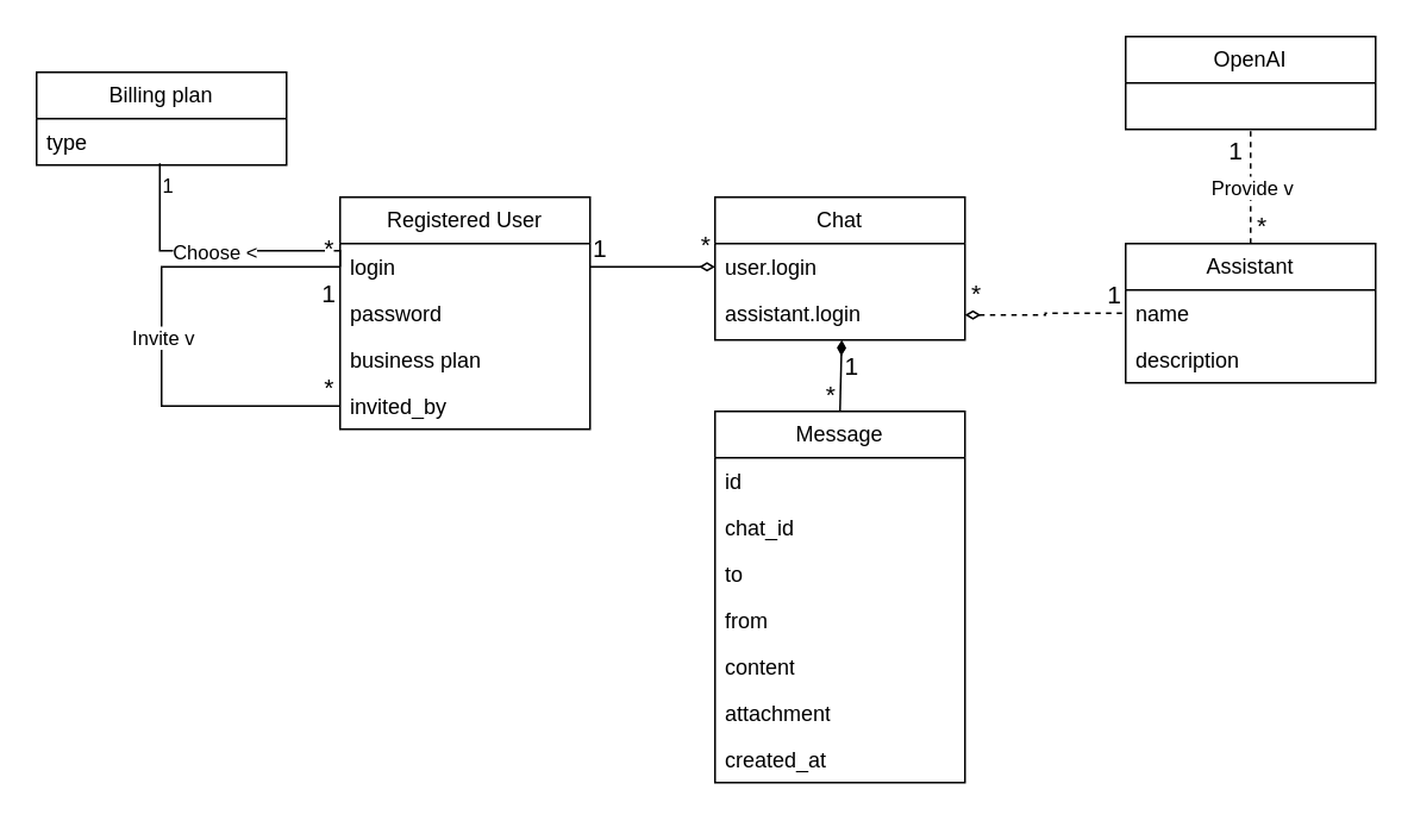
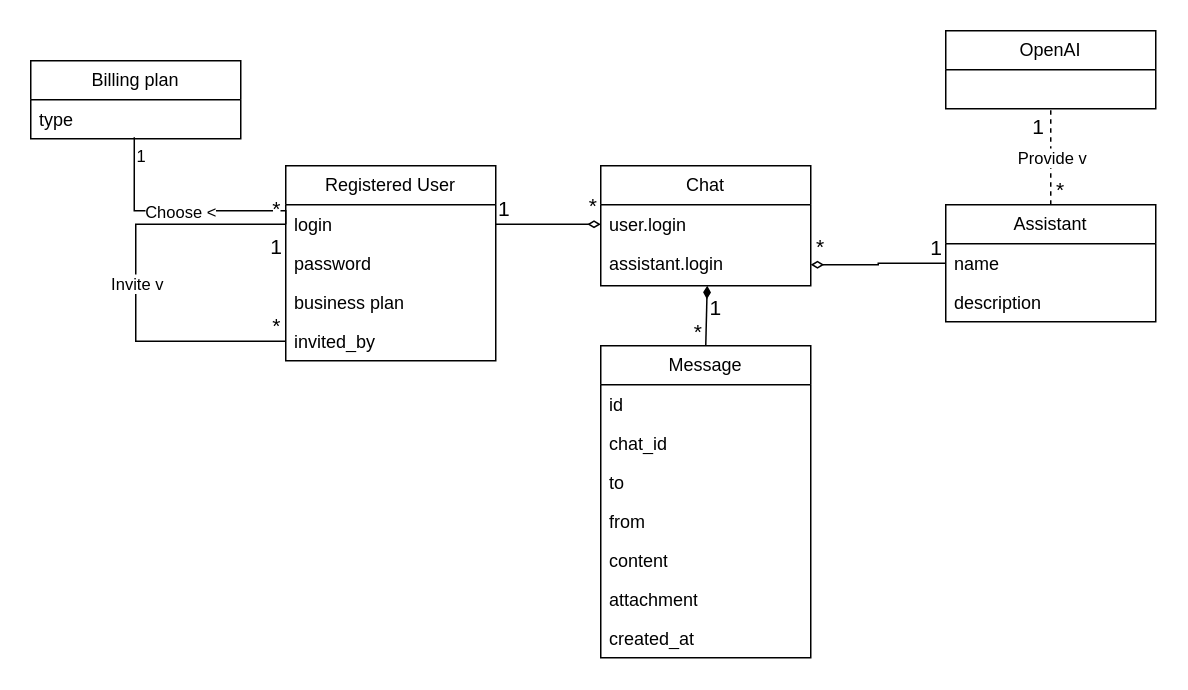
  <mxCell id="0" />
  <mxCell id="1" parent="0" />
  <mxCell id="2" value="Registered User" style="swimlane;fontStyle=0;childLayout=stackLayout;horizontal=1;startSize=26;fillColor=none;horizontalStack=0;resizeParent=1;resizeParentMax=0;resizeLast=0;collapsible=1;marginBottom=0;whiteSpace=wrap;html=1;" parent="1" vertex="1"><mxGeometry x="190" y="110" width="140" height="130" as="geometry" /></mxCell>
  <mxCell id="3" value="login" style="text;strokeColor=none;fillColor=none;align=left;verticalAlign=top;spacingLeft=4;spacingRight=4;overflow=hidden;rotatable=0;points=[[0,0.5],[1,0.5]];portConstraint=eastwest;whiteSpace=wrap;html=1;" parent="2" vertex="1"><mxGeometry y="26" width="140" height="26" as="geometry" /></mxCell>
  <mxCell id="4" value="password" style="text;strokeColor=none;fillColor=none;align=left;verticalAlign=top;spacingLeft=4;spacingRight=4;overflow=hidden;rotatable=0;points=[[0,0.5],[1,0.5]];portConstraint=eastwest;whiteSpace=wrap;html=1;" parent="2" vertex="1"><mxGeometry y="52" width="140" height="26" as="geometry" /></mxCell>
  <mxCell id="5" value="business plan" style="text;strokeColor=none;fillColor=none;align=left;verticalAlign=top;spacingLeft=4;spacingRight=4;overflow=hidden;rotatable=0;points=[[0,0.5],[1,0.5]];portConstraint=eastwest;whiteSpace=wrap;html=1;" parent="2" vertex="1"><mxGeometry y="78" width="140" height="26" as="geometry" /></mxCell>
  <mxCell id="6" value="invited_by" style="text;strokeColor=none;fillColor=none;align=left;verticalAlign=top;spacingLeft=4;spacingRight=4;overflow=hidden;rotatable=0;points=[[0,0.5],[1,0.5]];portConstraint=eastwest;whiteSpace=wrap;html=1;" parent="2" vertex="1"><mxGeometry y="104" width="140" height="26" as="geometry" /></mxCell>
  <mxCell id="7" value="" style="endArrow=none;html=1;rounded=0;endFill=0;edgeStyle=orthogonalEdgeStyle;entryX=0;entryY=0.5;entryDx=0;entryDy=0;exitX=0;exitY=0.5;exitDx=0;exitDy=0;" parent="2" source="3" target="6" edge="1"><mxGeometry relative="1" as="geometry"><mxPoint x="-170" y="180" as="sourcePoint" /><mxPoint x="-10" y="180" as="targetPoint" /><Array as="points"><mxPoint x="-100" y="39" /><mxPoint x="-100" y="117" /></Array></mxGeometry></mxCell>
  <mxCell id="8" value="Invite v" style="edgeLabel;resizable=0;html=1;align=center;verticalAlign=middle;" parent="7" connectable="0" vertex="1"><mxGeometry relative="1" as="geometry" /></mxCell>
  <mxCell id="9" value="1" style="edgeLabel;resizable=0;html=1;align=right;verticalAlign=top;fontSize=14;" parent="7" connectable="0" vertex="1"><mxGeometry x="-1" relative="1" as="geometry"><mxPoint x="-2" as="offset" /></mxGeometry></mxCell>
  <mxCell id="10" value="*" style="edgeLabel;resizable=0;html=1;align=right;verticalAlign=bottom;fontSize=14;" parent="7" connectable="0" vertex="1"><mxGeometry x="1" relative="1" as="geometry"><mxPoint x="-3" as="offset" /></mxGeometry></mxCell>
  <mxCell id="11" value="Message" style="swimlane;fontStyle=0;childLayout=stackLayout;horizontal=1;startSize=26;fillColor=none;horizontalStack=0;resizeParent=1;resizeParentMax=0;resizeLast=0;collapsible=1;marginBottom=0;whiteSpace=wrap;html=1;" parent="1" vertex="1"><mxGeometry x="400" y="230" width="140" height="208" as="geometry" /></mxCell>
  <mxCell id="12" value="id" style="text;strokeColor=none;fillColor=none;align=left;verticalAlign=top;spacingLeft=4;spacingRight=4;overflow=hidden;rotatable=0;points=[[0,0.5],[1,0.5]];portConstraint=eastwest;whiteSpace=wrap;html=1;" parent="11" vertex="1"><mxGeometry y="26" width="140" height="26" as="geometry" /></mxCell>
  <mxCell id="13" value="chat_id" style="text;strokeColor=none;fillColor=none;align=left;verticalAlign=top;spacingLeft=4;spacingRight=4;overflow=hidden;rotatable=0;points=[[0,0.5],[1,0.5]];portConstraint=eastwest;whiteSpace=wrap;html=1;" parent="11" vertex="1"><mxGeometry y="52" width="140" height="26" as="geometry" /></mxCell>
  <mxCell id="14" value="to" style="text;strokeColor=none;fillColor=none;align=left;verticalAlign=top;spacingLeft=4;spacingRight=4;overflow=hidden;rotatable=0;points=[[0,0.5],[1,0.5]];portConstraint=eastwest;whiteSpace=wrap;html=1;" parent="11" vertex="1"><mxGeometry y="78" width="140" height="26" as="geometry" /></mxCell>
  <mxCell id="15" value="from&lt;span style=&quot;white-space: pre;&quot;&gt;&#09;&lt;/span&gt;" style="text;strokeColor=none;fillColor=none;align=left;verticalAlign=top;spacingLeft=4;spacingRight=4;overflow=hidden;rotatable=0;points=[[0,0.5],[1,0.5]];portConstraint=eastwest;whiteSpace=wrap;html=1;" parent="11" vertex="1"><mxGeometry y="104" width="140" height="26" as="geometry" /></mxCell>
  <mxCell id="16" value="content" style="text;strokeColor=none;fillColor=none;align=left;verticalAlign=top;spacingLeft=4;spacingRight=4;overflow=hidden;rotatable=0;points=[[0,0.5],[1,0.5]];portConstraint=eastwest;whiteSpace=wrap;html=1;" parent="11" vertex="1"><mxGeometry y="130" width="140" height="26" as="geometry" /></mxCell>
  <mxCell id="17" value="attachment" style="text;strokeColor=none;fillColor=none;align=left;verticalAlign=top;spacingLeft=4;spacingRight=4;overflow=hidden;rotatable=0;points=[[0,0.5],[1,0.5]];portConstraint=eastwest;whiteSpace=wrap;html=1;" parent="11" vertex="1"><mxGeometry y="156" width="140" height="26" as="geometry" /></mxCell>
  <mxCell id="18" value="created_at" style="text;strokeColor=none;fillColor=none;align=left;verticalAlign=top;spacingLeft=4;spacingRight=4;overflow=hidden;rotatable=0;points=[[0,0.5],[1,0.5]];portConstraint=eastwest;whiteSpace=wrap;html=1;" parent="11" vertex="1"><mxGeometry y="182" width="140" height="26" as="geometry" /></mxCell>
  <mxCell id="19" value="Assistant" style="swimlane;fontStyle=0;childLayout=stackLayout;horizontal=1;startSize=26;fillColor=none;horizontalStack=0;resizeParent=1;resizeParentMax=0;resizeLast=0;collapsible=1;marginBottom=0;whiteSpace=wrap;html=1;" parent="1" vertex="1"><mxGeometry x="630" y="136" width="140" height="78" as="geometry" /></mxCell>
  <mxCell id="20" value="name" style="text;strokeColor=none;fillColor=none;align=left;verticalAlign=top;spacingLeft=4;spacingRight=4;overflow=hidden;rotatable=0;points=[[0,0.5],[1,0.5]];portConstraint=eastwest;whiteSpace=wrap;html=1;" parent="19" vertex="1"><mxGeometry y="26" width="140" height="26" as="geometry" /></mxCell>
  <mxCell id="21" value="description" style="text;strokeColor=none;fillColor=none;align=left;verticalAlign=top;spacingLeft=4;spacingRight=4;overflow=hidden;rotatable=0;points=[[0,0.5],[1,0.5]];portConstraint=eastwest;whiteSpace=wrap;html=1;" parent="19" vertex="1"><mxGeometry y="52" width="140" height="26" as="geometry" /></mxCell>
  <mxCell id="22" value="Billing plan" style="swimlane;fontStyle=0;childLayout=stackLayout;horizontal=1;startSize=26;fillColor=none;horizontalStack=0;resizeParent=1;resizeParentMax=0;resizeLast=0;collapsible=1;marginBottom=0;whiteSpace=wrap;html=1;" parent="1" vertex="1"><mxGeometry x="20" y="40" width="140" height="52" as="geometry" /></mxCell>
  <mxCell id="23" value="type" style="text;strokeColor=none;fillColor=none;align=left;verticalAlign=top;spacingLeft=4;spacingRight=4;overflow=hidden;rotatable=0;points=[[0,0.5],[1,0.5]];portConstraint=eastwest;whiteSpace=wrap;html=1;" parent="22" vertex="1"><mxGeometry y="26" width="140" height="26" as="geometry" /></mxCell>
  <mxCell id="24" value="" style="endArrow=none;html=1;rounded=0;endFill=0;edgeStyle=orthogonalEdgeStyle;entryX=0;entryY=0.5;entryDx=0;entryDy=0;exitX=0.493;exitY=0.962;exitDx=0;exitDy=0;exitPerimeter=0;align=center;" parent="1" source="23" target="3" edge="1"><mxGeometry relative="1" as="geometry"><mxPoint x="0" y="174.5" as="sourcePoint" /><mxPoint x="160" y="174.5" as="targetPoint" /><Array as="points"><mxPoint x="89" y="140" /><mxPoint x="190" y="140" /></Array></mxGeometry></mxCell>
  <mxCell id="25" value="Choose &amp;lt;" style="edgeLabel;resizable=0;html=1;align=center;verticalAlign=middle;" parent="24" connectable="0" vertex="1"><mxGeometry relative="1" as="geometry" /></mxCell>
  <mxCell id="26" value="1" style="edgeLabel;resizable=0;html=1;align=left;verticalAlign=top;" parent="24" connectable="0" vertex="1"><mxGeometry x="-1" relative="1" as="geometry" /></mxCell>
  <mxCell id="27" value="*" style="edgeLabel;resizable=0;html=1;align=right;verticalAlign=bottom;fontSize=14;" parent="24" connectable="0" vertex="1"><mxGeometry x="1" relative="1" as="geometry"><mxPoint x="-3" as="offset" /></mxGeometry></mxCell>
  <mxCell id="28" value="Chat" style="swimlane;fontStyle=0;childLayout=stackLayout;horizontal=1;startSize=26;fillColor=none;horizontalStack=0;resizeParent=1;resizeParentMax=0;resizeLast=0;collapsible=1;marginBottom=0;whiteSpace=wrap;html=1;" parent="1" vertex="1"><mxGeometry x="400" y="110" width="140" height="80" as="geometry" /></mxCell>
  <mxCell id="29" value="user.login" style="text;strokeColor=none;fillColor=none;align=left;verticalAlign=top;spacingLeft=4;spacingRight=4;overflow=hidden;rotatable=0;points=[[0,0.5],[1,0.5]];portConstraint=eastwest;whiteSpace=wrap;html=1;" parent="28" vertex="1"><mxGeometry y="26" width="140" height="26" as="geometry" /></mxCell>
  <mxCell id="30" value="assistant.login" style="text;strokeColor=none;fillColor=none;align=left;verticalAlign=top;spacingLeft=4;spacingRight=4;overflow=hidden;rotatable=0;points=[[0,0.5],[1,0.5]];portConstraint=eastwest;whiteSpace=wrap;html=1;" parent="28" vertex="1"><mxGeometry y="52" width="140" height="28" as="geometry" /></mxCell>
  <mxCell id="31" value="" style="endArrow=none;html=1;rounded=0;endFill=0;entryX=0.5;entryY=0;entryDx=0;entryDy=0;exitX=0.507;exitY=1;exitDx=0;exitDy=0;exitPerimeter=0;startArrow=diamondThin;startFill=1;strokeWidth=1;endSize=6;" parent="1" source="30" target="11" edge="1"><mxGeometry relative="1" as="geometry"><mxPoint x="540" y="230" as="sourcePoint" /><mxPoint x="520" y="270" as="targetPoint" /></mxGeometry></mxCell>
  <mxCell id="32" value="1" style="edgeLabel;resizable=0;html=1;align=left;verticalAlign=top;fontSize=14;" parent="31" connectable="0" vertex="1"><mxGeometry x="-1" relative="1" as="geometry" /></mxCell>
  <mxCell id="33" value="*" style="edgeLabel;resizable=0;html=1;align=right;verticalAlign=bottom;fontSize=14;" parent="31" connectable="0" vertex="1"><mxGeometry x="1" relative="1" as="geometry"><mxPoint x="-2" y="1" as="offset" /></mxGeometry></mxCell>
  <mxCell id="34" value="" style="endArrow=diamondThin;html=1;rounded=0;endFill=0;edgeStyle=orthogonalEdgeStyle;entryX=0;entryY=0.5;entryDx=0;entryDy=0;exitX=1;exitY=0.5;exitDx=0;exitDy=0;" parent="1" source="3" target="29" edge="1"><mxGeometry relative="1" as="geometry"><mxPoint x="270" y="200" as="sourcePoint" /><mxPoint x="430" y="200" as="targetPoint" /></mxGeometry></mxCell>
  <mxCell id="35" value="1" style="edgeLabel;resizable=0;html=1;align=left;verticalAlign=bottom;fontSize=14;" parent="34" connectable="0" vertex="1"><mxGeometry x="-1" relative="1" as="geometry" /></mxCell>
  <mxCell id="36" value="*" style="edgeLabel;resizable=0;html=1;align=right;verticalAlign=bottom;fontSize=14;" parent="34" connectable="0" vertex="1"><mxGeometry x="1" relative="1" as="geometry"><mxPoint x="-2" y="-2" as="offset" /></mxGeometry></mxCell>
- <mxCell id="37" value="" style="endArrow=none;html=1;rounded=0;endFill=0;edgeStyle=orthogonalEdgeStyle;entryX=0;entryY=0.5;entryDx=0;entryDy=0;exitX=1;exitY=0.5;exitDx=0;exitDy=0;startArrow=diamondThin;startFill=0;dashed=1;" parent="1" source="30" target="20" edge="1"><mxGeometry relative="1" as="geometry"><mxPoint x="620" y="180" as="sourcePoint" /><mxPoint x="780" y="180" as="targetPoint" /></mxGeometry></mxCell>
+ <mxCell id="37" value="" style="endArrow=none;html=1;rounded=0;endFill=0;edgeStyle=orthogonalEdgeStyle;entryX=0;entryY=0.5;entryDx=0;entryDy=0;exitX=1;exitY=0.5;exitDx=0;exitDy=0;startArrow=diamondThin;startFill=0;" parent="1" source="30" target="20" edge="1"><mxGeometry relative="1" as="geometry"><mxPoint x="620" y="180" as="sourcePoint" /><mxPoint x="780" y="180" as="targetPoint" /></mxGeometry></mxCell>
  <mxCell id="38" value="*" style="edgeLabel;resizable=0;html=1;align=left;verticalAlign=bottom;fontSize=14;" parent="37" connectable="0" vertex="1"><mxGeometry x="-1" relative="1" as="geometry"><mxPoint x="2" y="-2" as="offset" /></mxGeometry></mxCell>
  <mxCell id="39" value="1" style="edgeLabel;resizable=0;html=1;align=right;verticalAlign=bottom;fontSize=14;" parent="37" connectable="0" vertex="1"><mxGeometry x="1" relative="1" as="geometry"><mxPoint x="-2" as="offset" /></mxGeometry></mxCell>
  <mxCell id="40" value="OpenAI" style="swimlane;fontStyle=0;childLayout=stackLayout;horizontal=1;startSize=26;fillColor=none;horizontalStack=0;resizeParent=1;resizeParentMax=0;resizeLast=0;collapsible=1;marginBottom=0;whiteSpace=wrap;html=1;" parent="1" vertex="1"><mxGeometry x="630" y="20" width="140" height="52" as="geometry" /></mxCell>
  <mxCell id="41" value="" style="endArrow=none;html=1;rounded=0;entryX=0.5;entryY=1;entryDx=0;entryDy=0;exitX=0.5;exitY=0;exitDx=0;exitDy=0;endFill=0;dashed=1;" parent="1" source="19" target="40" edge="1"><mxGeometry relative="1" as="geometry"><mxPoint x="150" y="140" as="sourcePoint" /><mxPoint x="310" y="140" as="targetPoint" /></mxGeometry></mxCell>
  <mxCell id="42" value="Provide v" style="edgeLabel;resizable=0;html=1;align=center;verticalAlign=middle;" parent="41" connectable="0" vertex="1"><mxGeometry relative="1" as="geometry" /></mxCell>
  <mxCell id="43" value="*" style="edgeLabel;resizable=0;html=1;align=left;verticalAlign=bottom;fontSize=14;" parent="41" connectable="0" vertex="1"><mxGeometry x="-1" relative="1" as="geometry"><mxPoint x="2" as="offset" /></mxGeometry></mxCell>
  <mxCell id="44" value="1" style="edgeLabel;resizable=0;html=1;align=right;verticalAlign=top;fontSize=14;" parent="41" connectable="0" vertex="1"><mxGeometry x="1" relative="1" as="geometry"><mxPoint x="-4" y="-3" as="offset" /></mxGeometry></mxCell>
